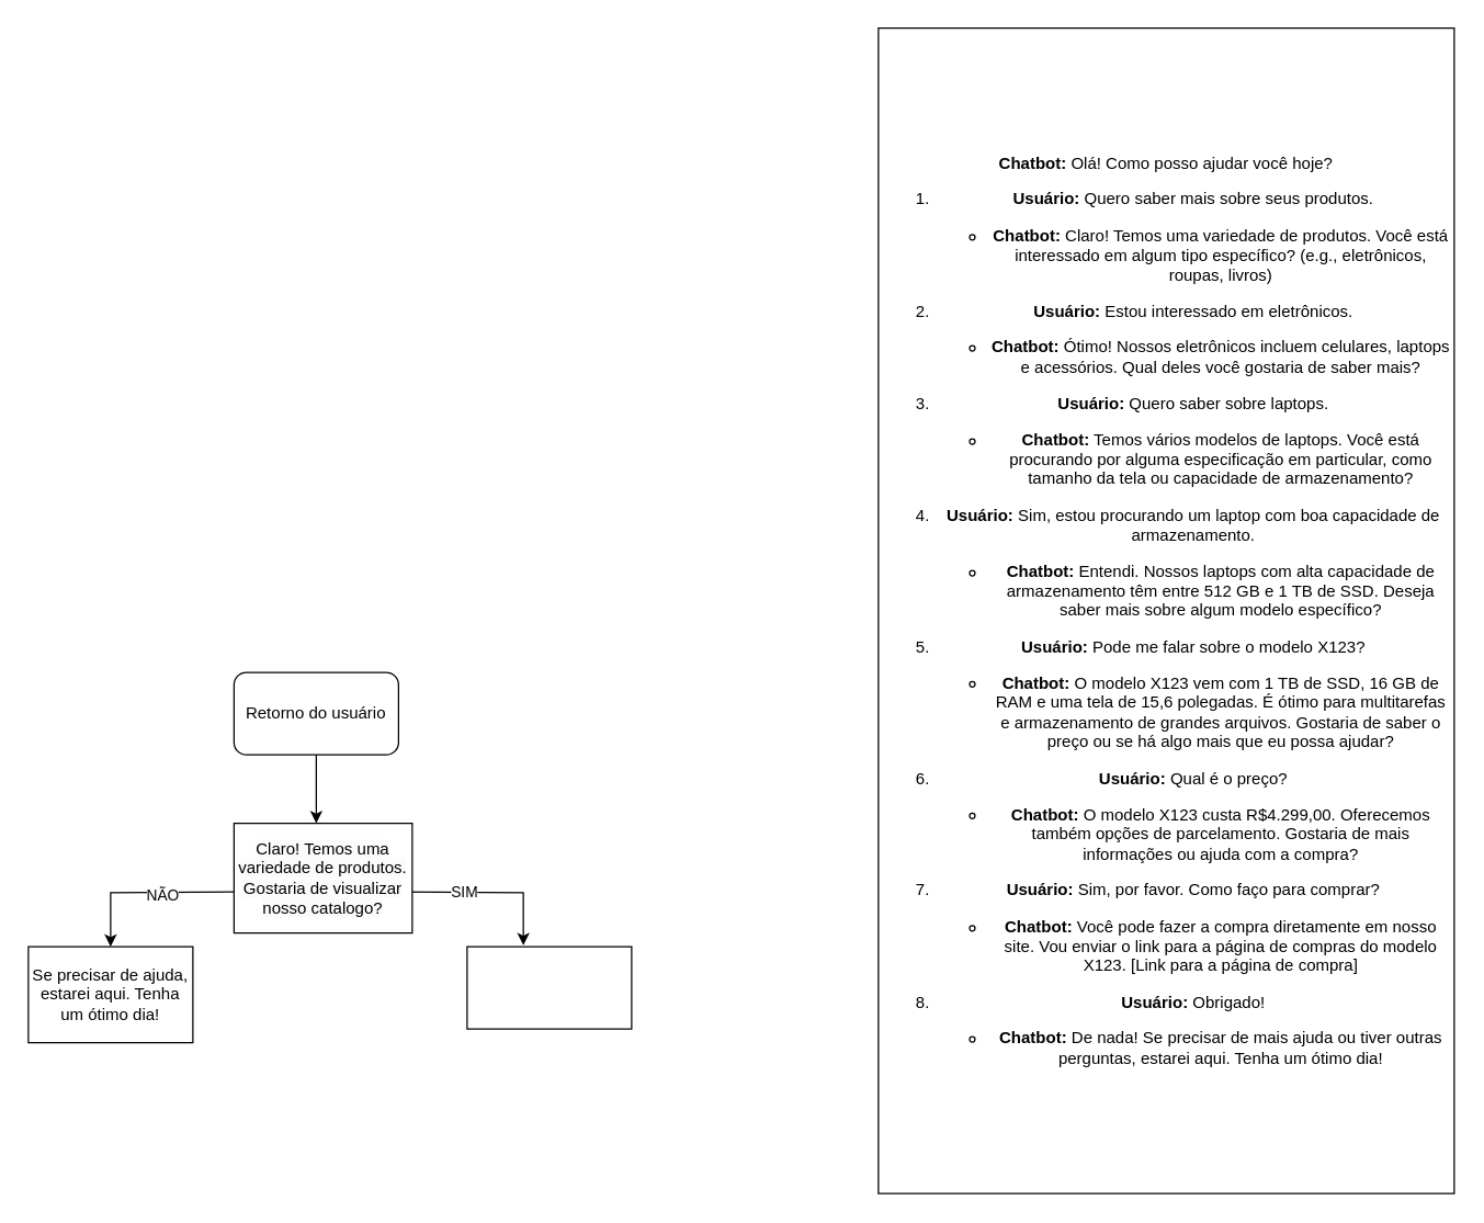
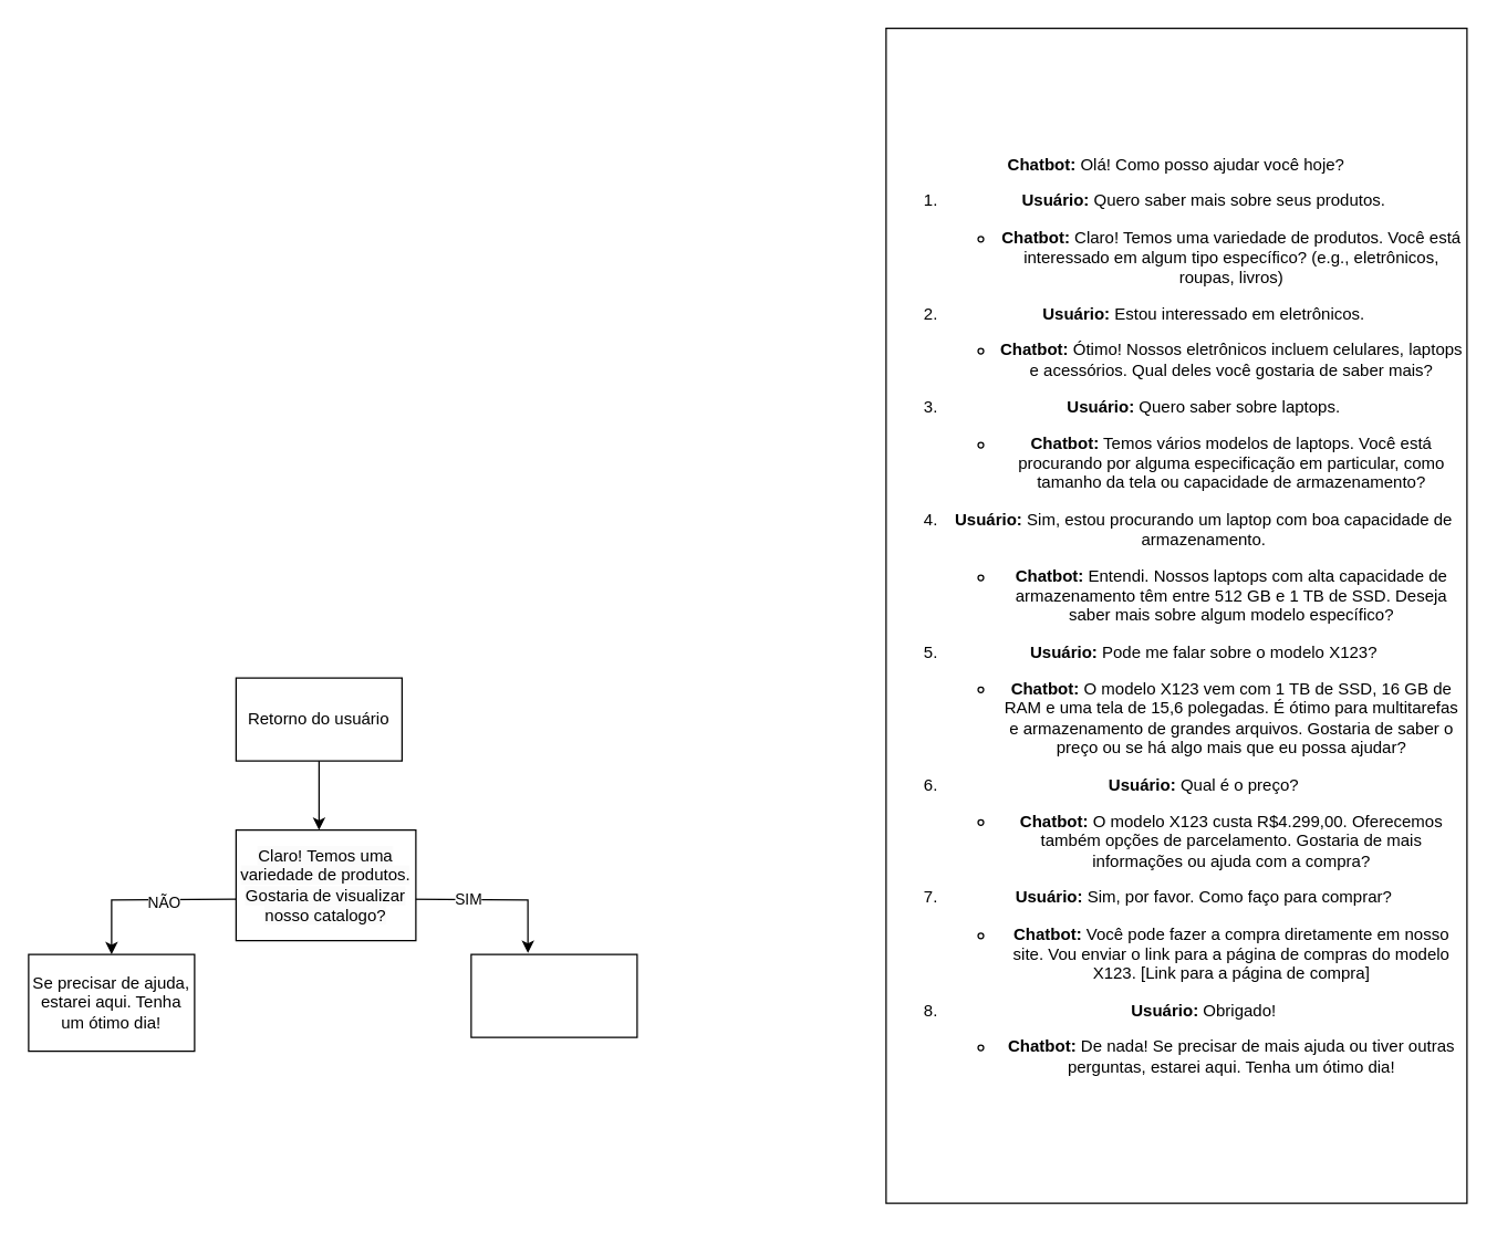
  <mxCell id="0" />
  <mxCell id="1" parent="0" />
  <mxCell id="2" style="edgeStyle=orthogonalEdgeStyle;rounded=0;orthogonalLoop=1;jettySize=auto;html=1;entryX=0.342;entryY=-0.017;entryDx=0;entryDy=0;entryPerimeter=0;" edge="1" parent="1" target="9"><mxGeometry relative="1" as="geometry"><mxPoint x="380" y="680" as="targetPoint" /><mxPoint x="290" y="650" as="sourcePoint" /></mxGeometry></mxCell>
  <mxCell id="3" value="SIM" style="edgeLabel;html=1;align=center;verticalAlign=middle;resizable=0;points=[];" vertex="1" connectable="0" parent="2"><mxGeometry x="-0.271" y="1" relative="1" as="geometry"><mxPoint as="offset" /></mxGeometry></mxCell>
  <mxCell id="4" style="edgeStyle=orthogonalEdgeStyle;rounded=0;orthogonalLoop=1;jettySize=auto;html=1;entryX=0.5;entryY=0;entryDx=0;entryDy=0;" edge="1" parent="1" target="10"><mxGeometry relative="1" as="geometry"><mxPoint x="90" y="680" as="targetPoint" /><mxPoint x="170" y="650" as="sourcePoint" /></mxGeometry></mxCell>
  <mxCell id="5" value="NÃO" style="edgeLabel;html=1;align=center;verticalAlign=middle;resizable=0;points=[];" vertex="1" connectable="0" parent="4"><mxGeometry x="-0.18" y="2" relative="1" as="geometry"><mxPoint as="offset" /></mxGeometry></mxCell>
- <mxCell id="6" value="Retorno do usuário" style="whiteSpace=wrap;html=1;rounded=1;" vertex="1" parent="1"><mxGeometry x="170" y="490" width="120" height="60" as="geometry" /></mxCell>
+ <mxCell id="6" value="Retorno do usuário" style="rounded=0;whiteSpace=wrap;html=1;" vertex="1" parent="1"><mxGeometry x="170" y="490" width="120" height="60" as="geometry" /></mxCell>
  <mxCell id="7" value="&lt;span style=&quot;color: rgb(0, 0, 0); font-family: Helvetica; font-size: 12px; font-style: normal; font-variant-ligatures: normal; font-variant-caps: normal; font-weight: 400; letter-spacing: normal; orphans: 2; text-align: center; text-indent: 0px; text-transform: none; widows: 2; word-spacing: 0px; -webkit-text-stroke-width: 0px; white-space: normal; background-color: rgb(251, 251, 251); text-decoration-thickness: initial; text-decoration-style: initial; text-decoration-color: initial; display: inline !important; float: none;&quot;&gt;Claro! Temos uma variedade de produtos.&lt;/span&gt;&lt;br style=&quot;forced-color-adjust: none; color: rgb(0, 0, 0); font-family: Helvetica; font-size: 12px; font-style: normal; font-variant-ligatures: normal; font-variant-caps: normal; font-weight: 400; letter-spacing: normal; orphans: 2; text-align: center; text-indent: 0px; text-transform: none; widows: 2; word-spacing: 0px; -webkit-text-stroke-width: 0px; white-space: normal; background-color: rgb(251, 251, 251); text-decoration-thickness: initial; text-decoration-style: initial; text-decoration-color: initial;&quot;&gt;&lt;span style=&quot;color: rgb(0, 0, 0); font-family: Helvetica; font-size: 12px; font-style: normal; font-variant-ligatures: normal; font-variant-caps: normal; font-weight: 400; letter-spacing: normal; orphans: 2; text-align: center; text-indent: 0px; text-transform: none; widows: 2; word-spacing: 0px; -webkit-text-stroke-width: 0px; white-space: normal; background-color: rgb(251, 251, 251); text-decoration-thickness: initial; text-decoration-style: initial; text-decoration-color: initial; display: inline !important; float: none;&quot;&gt;Gostaria de visualizar nosso catalogo?&lt;/span&gt;" style="rounded=0;whiteSpace=wrap;html=1;" vertex="1" parent="1"><mxGeometry x="170" y="600" width="130" height="80" as="geometry" /></mxCell>
  <mxCell id="8" style="edgeStyle=orthogonalEdgeStyle;rounded=0;orthogonalLoop=1;jettySize=auto;html=1;" edge="1" parent="1" source="6"><mxGeometry relative="1" as="geometry"><mxPoint x="230" y="600" as="targetPoint" /></mxGeometry></mxCell>
  <mxCell id="9" value="" style="rounded=0;whiteSpace=wrap;html=1;" vertex="1" parent="1"><mxGeometry x="340" y="690" width="120" height="60" as="geometry" /></mxCell>
  <mxCell id="10" value="Se precisar de ajuda, estarei aqui. Tenha um ótimo dia!" style="rounded=0;whiteSpace=wrap;html=1;" vertex="1" parent="1"><mxGeometry x="20" y="690" width="120" height="70" as="geometry" /></mxCell>
  <mxCell id="11" value="&lt;p&gt;&lt;strong&gt;Chatbot:&lt;/strong&gt; Olá! Como posso ajudar você hoje?&lt;/p&gt;&lt;ol&gt;&lt;li&gt;&lt;p&gt;&lt;strong&gt;Usuário:&lt;/strong&gt; Quero saber mais sobre seus produtos.&lt;/p&gt;&lt;ul&gt;&lt;li&gt;&lt;strong&gt;Chatbot:&lt;/strong&gt; Claro! Temos uma variedade de produtos. Você está interessado em algum tipo específico? (e.g., eletrônicos, roupas, livros)&lt;/li&gt;&lt;/ul&gt;&lt;/li&gt;&lt;li&gt;&lt;p&gt;&lt;strong&gt;Usuário:&lt;/strong&gt; Estou interessado em eletrônicos.&lt;/p&gt;&lt;ul&gt;&lt;li&gt;&lt;strong&gt;Chatbot:&lt;/strong&gt; Ótimo! Nossos eletrônicos incluem celulares, laptops e acessórios. Qual deles você gostaria de saber mais?&lt;/li&gt;&lt;/ul&gt;&lt;/li&gt;&lt;li&gt;&lt;p&gt;&lt;strong&gt;Usuário:&lt;/strong&gt; Quero saber sobre laptops.&lt;/p&gt;&lt;ul&gt;&lt;li&gt;&lt;strong&gt;Chatbot:&lt;/strong&gt; Temos vários modelos de laptops. Você está procurando por alguma especificação em particular, como tamanho da tela ou capacidade de armazenamento?&lt;/li&gt;&lt;/ul&gt;&lt;/li&gt;&lt;li&gt;&lt;p&gt;&lt;strong&gt;Usuário:&lt;/strong&gt; Sim, estou procurando um laptop com boa capacidade de armazenamento.&lt;/p&gt;&lt;ul&gt;&lt;li&gt;&lt;strong&gt;Chatbot:&lt;/strong&gt; Entendi. Nossos laptops com alta capacidade de armazenamento têm entre 512 GB e 1 TB de SSD. Deseja saber mais sobre algum modelo específico?&lt;/li&gt;&lt;/ul&gt;&lt;/li&gt;&lt;li&gt;&lt;p&gt;&lt;strong&gt;Usuário:&lt;/strong&gt; Pode me falar sobre o modelo X123?&lt;/p&gt;&lt;ul&gt;&lt;li&gt;&lt;strong&gt;Chatbot:&lt;/strong&gt; O modelo X123 vem com 1 TB de SSD, 16 GB de RAM e uma tela de 15,6 polegadas. É ótimo para multitarefas e armazenamento de grandes arquivos. Gostaria de saber o preço ou se há algo mais que eu possa ajudar?&lt;/li&gt;&lt;/ul&gt;&lt;/li&gt;&lt;li&gt;&lt;p&gt;&lt;strong&gt;Usuário:&lt;/strong&gt; Qual é o preço?&lt;/p&gt;&lt;ul&gt;&lt;li&gt;&lt;strong&gt;Chatbot:&lt;/strong&gt; O modelo X123 custa R$4.299,00. Oferecemos também opções de parcelamento. Gostaria de mais informações ou ajuda com a compra?&lt;/li&gt;&lt;/ul&gt;&lt;/li&gt;&lt;li&gt;&lt;p&gt;&lt;strong&gt;Usuário:&lt;/strong&gt; Sim, por favor. Como faço para comprar?&lt;/p&gt;&lt;ul&gt;&lt;li&gt;&lt;strong&gt;Chatbot:&lt;/strong&gt; Você pode fazer a compra diretamente em nosso site. Vou enviar o link para a página de compras do modelo X123. [Link para a página de compra]&lt;/li&gt;&lt;/ul&gt;&lt;/li&gt;&lt;li&gt;&lt;p&gt;&lt;strong&gt;Usuário:&lt;/strong&gt; Obrigado!&lt;/p&gt;&lt;ul&gt;&lt;li&gt;&lt;strong&gt;Chatbot:&lt;/strong&gt; De nada! Se precisar de mais ajuda ou tiver outras perguntas, estarei aqui. Tenha um ótimo dia!&lt;/li&gt;&lt;/ul&gt;&lt;/li&gt;&lt;/ol&gt;" style="whiteSpace=wrap;html=1;" vertex="1" parent="1"><mxGeometry x="640" y="20" width="420" height="850" as="geometry" /></mxCell>
